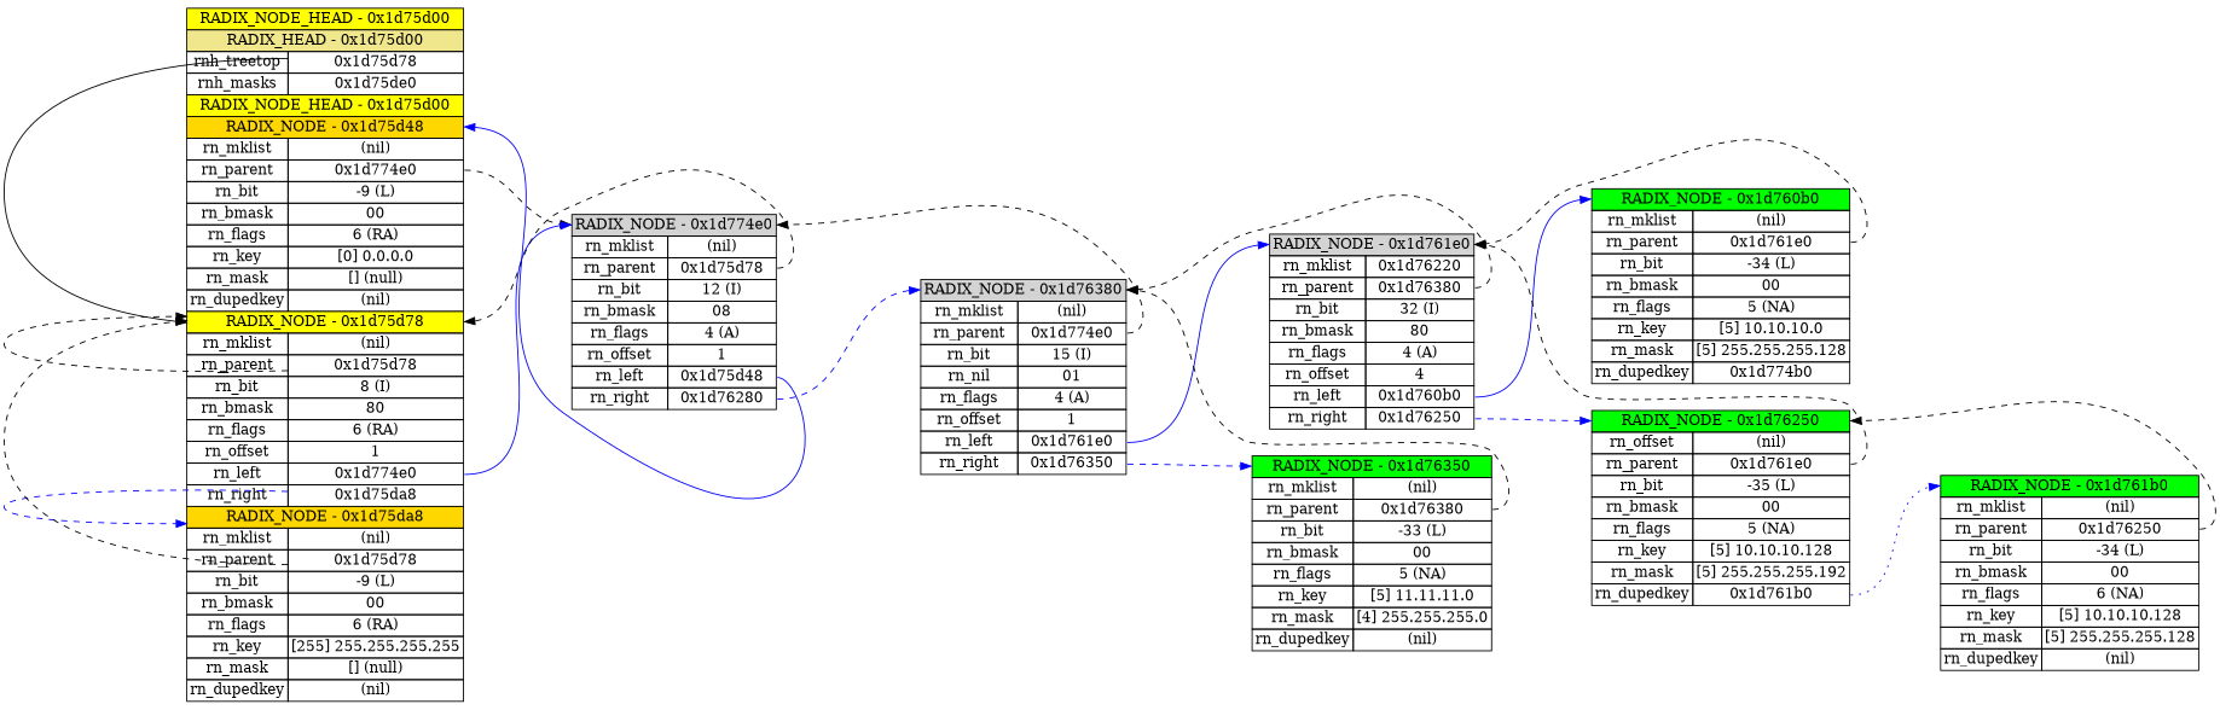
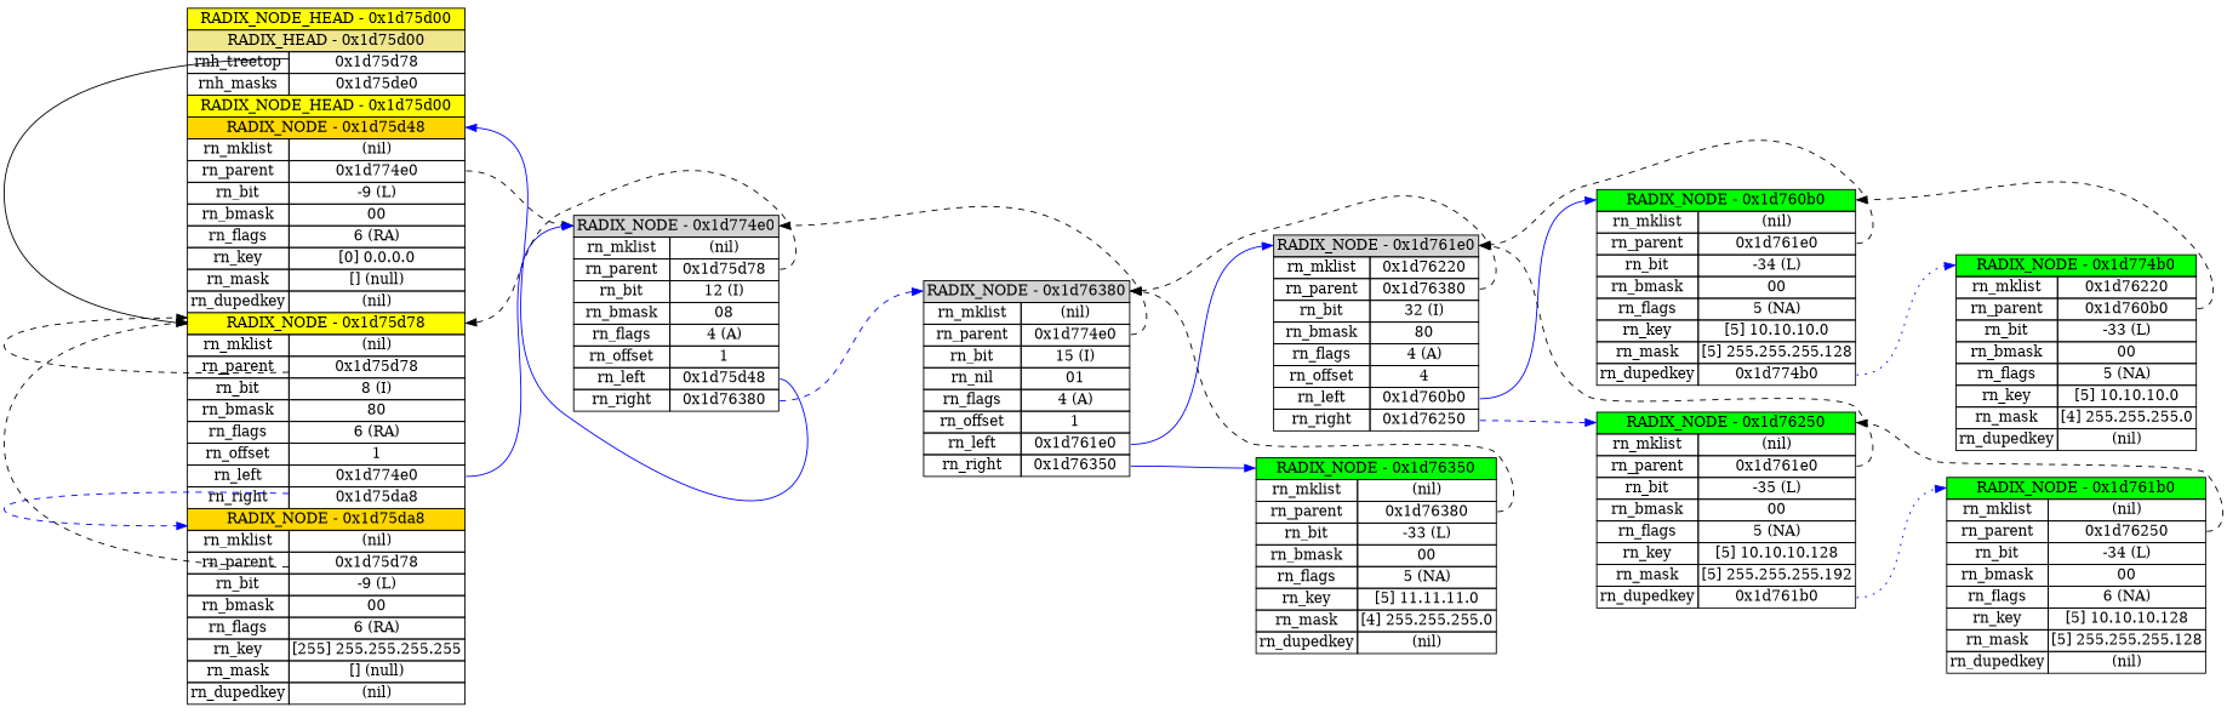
  digraph {
    rankdir=LR
    ranksep="1.0 equally"
    node [shape=plaintext]
    edge [headport=N0x1d75d78 style=dashed]
    n1 [label=<  <TABLE BORDER="0" CELLBORDER="1" CELLSPACING="0">     <TR><TD PORT="N0x1d75d00" COLSPAN="2" BGCOLOR="yellow">RADIX_NODE_HEAD - 0x1d75d00</TD></TR>     <TR><TD PORT="N0x1d75d00" COLSPAN="2" BGCOLOR="khaki">RADIX_HEAD - 0x1d75d00</TD></TR>     <TR><TD>rnh_treetop</TD><TD PORT="N0x1d75d00_2">0x1d75d78</TD></TR>     <TR><TD>rnh_masks</TD><TD> 0x1d75de0 </TD></TR>     <TR><TD PORT="N0x1d75d00" COLSPAN="2" BGCOLOR="yellow">RADIX_NODE_HEAD - 0x1d75d00</TD></TR>     <TR><TD PORT="N0x1d75d48" COLSPAN="2" BGCOLOR="gold">RADIX_NODE - 0x1d75d48</TD></TR>     <TR><TD>rn_mklist</TD><TD>(nil)</TD></TR>     <TR><TD>rn_parent</TD><TD PORT="N0x1d75d00_7">0x1d774e0</TD></TR>     <TR><TD>rn_bit</TD><TD>-9 (L)</TD></TR>     <TR><TD>rn_bmask</TD><TD>00</TD></TR>     <TR><TD>rn_flags</TD><TD>6 (RA)</TD></TR>     <TR><TD>rn_key</TD><TD>[0] 0.0.0.0</TD></TR>     <TR><TD>rn_mask</TD><TD>[] (null)</TD></TR>     <TR><TD>rn_dupedkey</TD><TD>(nil)</TD></TR>     <TR><TD PORT="N0x1d75d78" COLSPAN="2" BGCOLOR="yellow">RADIX_NODE - 0x1d75d78</TD></TR>     <TR><TD>rn_mklist</TD><TD>(nil)</TD></TR>     <TR><TD>rn_parent</TD><TD PORT="N0x1d75d00_16">0x1d75d78</TD></TR>     <TR><TD>rn_bit</TD><TD>8 (I)</TD></TR>     <TR><TD>rn_bmask</TD><TD>80</TD></TR>     <TR><TD>rn_flags</TD><TD>6 (RA)</TD></TR>     <TR><TD>rn_offset</TD><TD>1</TD></TR>     <TR><TD>rn_left</TD><TD PORT="N0x1d75d00_21">0x1d774e0</TD></TR>     <TR><TD>rn_right</TD><TD PORT="N0x1d75d00_22">0x1d75da8</TD></TR>     <TR><TD PORT="N0x1d75da8" COLSPAN="2" BGCOLOR="gold">RADIX_NODE - 0x1d75da8</TD></TR>     <TR><TD>rn_mklist</TD><TD>(nil)</TD></TR>     <TR><TD>rn_parent</TD><TD PORT="N0x1d75d00_25">0x1d75d78</TD></TR>     <TR><TD>rn_bit</TD><TD>-9 (L)</TD></TR>     <TR><TD>rn_bmask</TD><TD>00</TD></TR>     <TR><TD>rn_flags</TD><TD>6 (RA)</TD></TR>     <TR><TD>rn_key</TD><TD>[255] 255.255.255.255</TD></TR>     <TR><TD>rn_mask</TD><TD>[] (null)</TD></TR>     <TR><TD>rn_dupedkey</TD><TD>(nil)</TD></TR>   </TABLE> >]
-   n2 [label=<  <TABLE BORDER="0" CELLBORDER="1" CELLSPACING="0">     <TR><TD PORT="N0x1d774e0" COLSPAN="2" BGCOLOR="lightgrey">RADIX_NODE - 0x1d774e0</TD></TR>     <TR><TD>rn_mklist</TD><TD>(nil)</TD></TR>     <TR><TD>rn_parent</TD><TD PORT="N0x1d774e0_2">0x1d75d78</TD></TR>     <TR><TD>rn_bit</TD><TD>12 (I)</TD></TR>     <TR><TD>rn_bmask</TD><TD>08</TD></TR>     <TR><TD>rn_flags</TD><TD>4 (A)</TD></TR>     <TR><TD>rn_offset</TD><TD>1</TD></TR>     <TR><TD>rn_left</TD><TD PORT="N0x1d774e0_7">0x1d75d48</TD></TR>     <TR><TD>rn_right</TD><TD PORT="N0x1d774e0_8">0x1d76280</TD></TR>   </TABLE> >]
+   n2 [label=<  <TABLE BORDER="0" CELLBORDER="1" CELLSPACING="0">     <TR><TD PORT="N0x1d774e0" COLSPAN="2" BGCOLOR="lightgrey">RADIX_NODE - 0x1d774e0</TD></TR>     <TR><TD>rn_mklist</TD><TD>(nil)</TD></TR>     <TR><TD>rn_parent</TD><TD PORT="N0x1d774e0_2">0x1d75d78</TD></TR>     <TR><TD>rn_bit</TD><TD>12 (I)</TD></TR>     <TR><TD>rn_bmask</TD><TD>08</TD></TR>     <TR><TD>rn_flags</TD><TD>4 (A)</TD></TR>     <TR><TD>rn_offset</TD><TD>1</TD></TR>     <TR><TD>rn_left</TD><TD PORT="N0x1d774e0_7">0x1d75d48</TD></TR>     <TR><TD>rn_right</TD><TD PORT="N0x1d774e0_8">0x1d76380</TD></TR>   </TABLE> >]
    n3 [label=<  <TABLE BORDER="0" CELLBORDER="1" CELLSPACING="0">     <TR><TD PORT="N0x1d76380" COLSPAN="2" BGCOLOR="lightgrey">RADIX_NODE - 0x1d76380</TD></TR>     <TR><TD>rn_mklist</TD><TD>(nil)</TD></TR>     <TR><TD>rn_parent</TD><TD PORT="N0x1d76380_2">0x1d774e0</TD></TR>     <TR><TD>rn_bit</TD><TD>15 (I)</TD></TR>     <TR><TD>rn_nil</TD><TD>01</TD></TR>     <TR><TD>rn_flags</TD><TD>4 (A)</TD></TR>     <TR><TD>rn_offset</TD><TD>1</TD></TR>     <TR><TD>rn_left</TD><TD PORT="N0x1d76380_7">0x1d761e0</TD></TR>     <TR><TD>rn_right</TD><TD PORT="N0x1d76380_8">0x1d76350</TD></TR>   </TABLE> >]
    n4 [label=<  <TABLE BORDER="0" CELLBORDER="1" CELLSPACING="0">     <TR><TD PORT="N0x1d761e0" COLSPAN="2" BGCOLOR="lightgrey">RADIX_NODE - 0x1d761e0</TD></TR>     <TR><TD>rn_mklist</TD><TD PORT="N0x1d761e0_1">0x1d76220</TD></TR>     <TR><TD>rn_parent</TD><TD PORT="N0x1d761e0_2">0x1d76380</TD></TR>     <TR><TD>rn_bit</TD><TD>32 (I)</TD></TR>     <TR><TD>rn_bmask</TD><TD>80</TD></TR>     <TR><TD>rn_flags</TD><TD>4 (A)</TD></TR>     <TR><TD>rn_offset</TD><TD>4</TD></TR>     <TR><TD>rn_left</TD><TD PORT="N0x1d761e0_7">0x1d760b0</TD></TR>     <TR><TD>rn_right</TD><TD PORT="N0x1d761e0_8">0x1d76250</TD></TR>   </TABLE> >]
    n5 [label=<  <TABLE BORDER="0" CELLBORDER="1" CELLSPACING="0">     <TR><TD PORT="N0x1d76350" COLSPAN="2" BGCOLOR="green">RADIX_NODE - 0x1d76350</TD></TR>     <TR><TD>rn_mklist</TD><TD>(nil)</TD></TR>     <TR><TD>rn_parent</TD><TD PORT="N0x1d76350_2">0x1d76380</TD></TR>     <TR><TD>rn_bit</TD><TD>-33 (L)</TD></TR>     <TR><TD>rn_bmask</TD><TD>00</TD></TR>     <TR><TD>rn_flags</TD><TD>5 (NA)</TD></TR>     <TR><TD>rn_key</TD><TD>[5] 11.11.11.0</TD></TR>     <TR><TD>rn_mask</TD><TD>[4] 255.255.255.0</TD></TR>     <TR><TD>rn_dupedkey</TD><TD>(nil)</TD></TR>   </TABLE> >]
    n6 [label=<  <TABLE BORDER="0" CELLBORDER="1" CELLSPACING="0">     <TR><TD PORT="N0x1d760b0" COLSPAN="2" BGCOLOR="green">RADIX_NODE - 0x1d760b0</TD></TR>     <TR><TD>rn_mklist</TD><TD>(nil)</TD></TR>     <TR><TD>rn_parent</TD><TD PORT="N0x1d760b0_2">0x1d761e0</TD></TR>     <TR><TD>rn_bit</TD><TD>-34 (L)</TD></TR>     <TR><TD>rn_bmask</TD><TD>00</TD></TR>     <TR><TD>rn_flags</TD><TD>5 (NA)</TD></TR>     <TR><TD>rn_key</TD><TD>[5] 10.10.10.0</TD></TR>     <TR><TD>rn_mask</TD><TD>[5] 255.255.255.128</TD></TR>     <TR><TD>rn_dupedkey</TD><TD PORT="N0x1d760b0_8">0x1d774b0</TD></TR>   </TABLE> >]
-   n7 [label=<  <TABLE BORDER="0" CELLBORDER="1" CELLSPACING="0">     <TR><TD PORT="N0x1d76250" COLSPAN="2" BGCOLOR="green">RADIX_NODE - 0x1d76250</TD></TR>     <TR><TD>rn_offset</TD><TD>(nil)</TD></TR>     <TR><TD>rn_parent</TD><TD PORT="N0x1d76250_2">0x1d761e0</TD></TR>     <TR><TD>rn_bit</TD><TD>-35 (L)</TD></TR>     <TR><TD>rn_bmask</TD><TD>00</TD></TR>     <TR><TD>rn_flags</TD><TD>5 (NA)</TD></TR>     <TR><TD>rn_key</TD><TD>[5] 10.10.10.128</TD></TR>     <TR><TD>rn_mask</TD><TD>[5] 255.255.255.192</TD></TR>     <TR><TD>rn_dupedkey</TD><TD PORT="N0x1d76250_8">0x1d761b0</TD></TR>   </TABLE> >]
+   n7 [label=<  <TABLE BORDER="0" CELLBORDER="1" CELLSPACING="0">     <TR><TD PORT="N0x1d76250" COLSPAN="2" BGCOLOR="green">RADIX_NODE - 0x1d76250</TD></TR>     <TR><TD>rn_mklist</TD><TD>(nil)</TD></TR>     <TR><TD>rn_parent</TD><TD PORT="N0x1d76250_2">0x1d761e0</TD></TR>     <TR><TD>rn_bit</TD><TD>-35 (L)</TD></TR>     <TR><TD>rn_bmask</TD><TD>00</TD></TR>     <TR><TD>rn_flags</TD><TD>5 (NA)</TD></TR>     <TR><TD>rn_key</TD><TD>[5] 10.10.10.128</TD></TR>     <TR><TD>rn_mask</TD><TD>[5] 255.255.255.192</TD></TR>     <TR><TD>rn_dupedkey</TD><TD PORT="N0x1d76250_8">0x1d761b0</TD></TR>   </TABLE> >]
+   n8 [label=<  <TABLE BORDER="0" CELLBORDER="1" CELLSPACING="0">     <TR><TD PORT="N0x1d774b0" COLSPAN="2" BGCOLOR="green">RADIX_NODE - 0x1d774b0</TD></TR>     <TR><TD>rn_mklist</TD><TD PORT="N0x1d774b0_1">0x1d76220</TD></TR>     <TR><TD>rn_parent</TD><TD PORT="N0x1d774b0_2">0x1d760b0</TD></TR>     <TR><TD>rn_bit</TD><TD>-33 (L)</TD></TR>     <TR><TD>rn_bmask</TD><TD>00</TD></TR>     <TR><TD>rn_flags</TD><TD>5 (NA)</TD></TR>     <TR><TD>rn_key</TD><TD>[5] 10.10.10.0</TD></TR>     <TR><TD>rn_mask</TD><TD>[4] 255.255.255.0</TD></TR>     <TR><TD>rn_dupedkey</TD><TD>(nil)</TD></TR>   </TABLE> >]
    n9 [label=<  <TABLE BORDER="0" CELLBORDER="1" CELLSPACING="0">     <TR><TD PORT="N0x1d761b0" COLSPAN="2" BGCOLOR="green">RADIX_NODE - 0x1d761b0</TD></TR>     <TR><TD>rn_mklist</TD><TD>(nil)</TD></TR>     <TR><TD>rn_parent</TD><TD PORT="N0x1d761b0_2">0x1d76250</TD></TR>     <TR><TD>rn_bit</TD><TD>-34 (L)</TD></TR>     <TR><TD>rn_bmask</TD><TD>00</TD></TR>     <TR><TD>rn_flags</TD><TD>6 (NA)</TD></TR>     <TR><TD>rn_key</TD><TD>[5] 10.10.10.128</TD></TR>     <TR><TD>rn_mask</TD><TD>[5] 255.255.255.128</TD></TR>     <TR><TD>rn_dupedkey</TD><TD>(nil)</TD></TR>   </TABLE> >]
    n1 -> n1 [color=black style=solid tailport=N0x1d75d00_2]
    n1 -> n1 [tailport=N0x1d75d00_16]
    n1 -> n1 [color=blue headport=N0x1d75da8 tailport=N0x1d75d00_22]
    n1 -> n1 [tailport=N0x1d75d00_25]
    n1 -> n2 [headport=N0x1d774e0 tailport=N0x1d75d00_7]
    n1 -> n2 [color=blue headport=N0x1d774e0 style=solid tailport=N0x1d75d00_21]
    n2 -> n1 [tailport=N0x1d774e0_2]
    n2 -> n1 [color=blue headport=N0x1d75d48 style=solid tailport=N0x1d774e0_7]
    n2 -> n3 [color=blue headport=N0x1d76380 tailport=N0x1d774e0_8]
    n3 -> n2 [headport=N0x1d774e0 tailport=N0x1d76380_2]
    n3 -> n4 [color=blue headport=N0x1d761e0 style=solid tailport=N0x1d76380_7]
-   n3 -> n5 [color=blue headport=N0x1d76350 tailport=N0x1d76380_8]
+   n3 -> n5 [color=blue headport=N0x1d76350 style=solid tailport=N0x1d76380_8]
    n4 -> n3 [headport=N0x1d76380 tailport=N0x1d761e0_2]
    n4 -> n6 [color=blue headport=N0x1d760b0 style=solid tailport=N0x1d761e0_7]
    n4 -> n7 [color=blue headport=N0x1d76250 tailport=N0x1d761e0_8]
    n5 -> n3 [headport=N0x1d76380 tailport=N0x1d76350_2]
    n6 -> n4 [headport=N0x1d761e0 tailport=N0x1d760b0_2]
+   n6 -> n8 [color=blue headport=N0x1d774b0 style=dotted tailport=N0x1d760b0_8]
    n7 -> n4 [headport=N0x1d761e0 tailport=N0x1d76250_2]
    n7 -> n9 [color=blue headport=N0x1d761b0 style=dotted tailport=N0x1d76250_8]
+   n8 -> n6 [headport=N0x1d760b0 tailport=N0x1d774b0_2]
    n9 -> n7 [headport=N0x1d76250 tailport=N0x1d761b0_2]
  }
